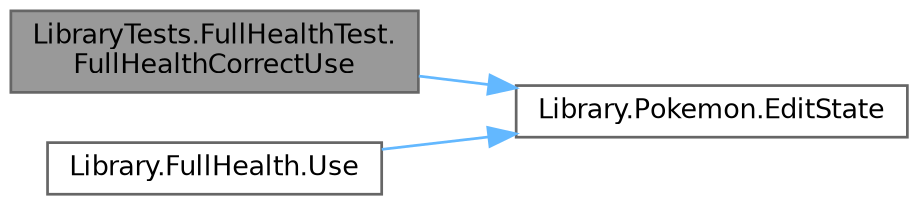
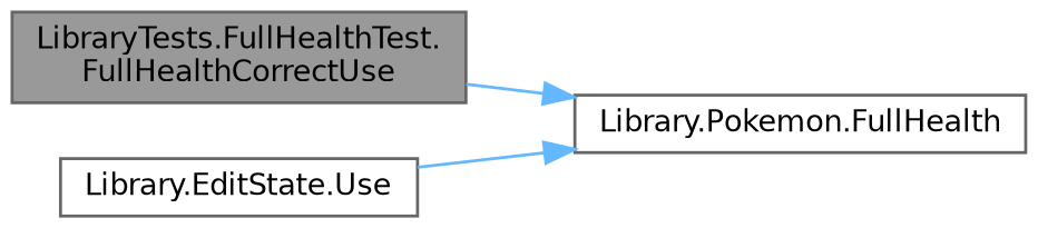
  digraph {
    rankdir=LR
    node [color=grey40 fillcolor=white fontname=Helvetica fontsize=10 shape=box style=filled]
    edge [color=steelblue1 fontname=Helvetica fontsize=10 labelfontname=Helvetica labelfontsize=10 style=solid]
    n1 [color=gray40 fillcolor=grey60 fontcolor=black height=0.2 label="LibraryTests.FullHealthTest.\lFullHealthCorrectUse" width=0.4]
-   n2 [height=0.2 label="Library.Pokemon.EditState" width=0.4]
-   n3 [height=0.2 label="Library.FullHealth.Use" width=0.4]
+   n2 [height=0.2 label="Library.Pokemon.FullHealth" width=0.4]
+   n3 [height=0.2 label="Library.EditState.Use" width=0.4]
    n1 -> n2
    n3 -> n2
  }
